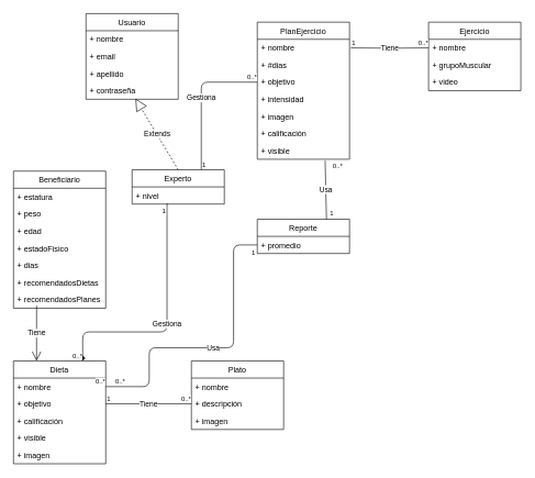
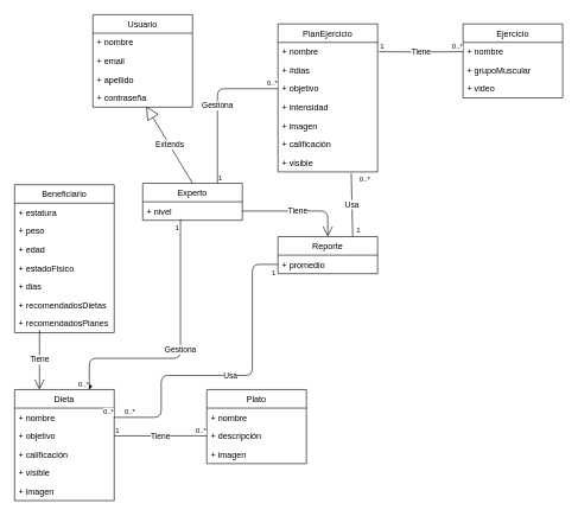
  <mxCell id="0" />
  <mxCell id="1" parent="0" />
  <mxCell id="2" value="Usuario" style="swimlane;fontStyle=0;childLayout=stackLayout;horizontal=1;startSize=26;fillColor=none;horizontalStack=0;resizeParent=1;resizeParentMax=0;resizeLast=0;collapsible=1;marginBottom=0;" parent="1" vertex="1"><mxGeometry x="130" y="20" width="140" height="130" as="geometry" /></mxCell>
  <mxCell id="3" value="+ nombre" style="text;strokeColor=none;fillColor=none;align=left;verticalAlign=top;spacingLeft=4;spacingRight=4;overflow=hidden;rotatable=0;points=[[0,0.5],[1,0.5]];portConstraint=eastwest;" parent="2" vertex="1"><mxGeometry y="26" width="140" height="26" as="geometry" /></mxCell>
  <mxCell id="4" value="+ email" style="text;strokeColor=none;fillColor=none;align=left;verticalAlign=top;spacingLeft=4;spacingRight=4;overflow=hidden;rotatable=0;points=[[0,0.5],[1,0.5]];portConstraint=eastwest;" parent="2" vertex="1"><mxGeometry y="52" width="140" height="26" as="geometry" /></mxCell>
  <mxCell id="5" value="+ apellido" style="text;strokeColor=none;fillColor=none;align=left;verticalAlign=top;spacingLeft=4;spacingRight=4;overflow=hidden;rotatable=0;points=[[0,0.5],[1,0.5]];portConstraint=eastwest;" parent="2" vertex="1"><mxGeometry y="78" width="140" height="26" as="geometry" /></mxCell>
  <mxCell id="6" value="+ contraseña" style="text;strokeColor=none;fillColor=none;align=left;verticalAlign=top;spacingLeft=4;spacingRight=4;overflow=hidden;rotatable=0;points=[[0,0.5],[1,0.5]];portConstraint=eastwest;" parent="2" vertex="1"><mxGeometry y="104" width="140" height="26" as="geometry" /></mxCell>
  <mxCell id="7" value="Beneficiario" style="swimlane;fontStyle=0;childLayout=stackLayout;horizontal=1;startSize=26;fillColor=none;horizontalStack=0;resizeParent=1;resizeParentMax=0;resizeLast=0;collapsible=1;marginBottom=0;" parent="1" vertex="1"><mxGeometry x="20" y="259" width="140" height="208" as="geometry" /></mxCell>
  <mxCell id="8" value="+ estatura" style="text;strokeColor=none;fillColor=none;align=left;verticalAlign=top;spacingLeft=4;spacingRight=4;overflow=hidden;rotatable=0;points=[[0,0.5],[1,0.5]];portConstraint=eastwest;" parent="7" vertex="1"><mxGeometry y="26" width="140" height="26" as="geometry" /></mxCell>
  <mxCell id="9" value="+ peso" style="text;strokeColor=none;fillColor=none;align=left;verticalAlign=top;spacingLeft=4;spacingRight=4;overflow=hidden;rotatable=0;points=[[0,0.5],[1,0.5]];portConstraint=eastwest;" parent="7" vertex="1"><mxGeometry y="52" width="140" height="26" as="geometry" /></mxCell>
  <mxCell id="10" value="+ edad" style="text;strokeColor=none;fillColor=none;align=left;verticalAlign=top;spacingLeft=4;spacingRight=4;overflow=hidden;rotatable=0;points=[[0,0.5],[1,0.5]];portConstraint=eastwest;" parent="7" vertex="1"><mxGeometry y="78" width="140" height="26" as="geometry" /></mxCell>
  <mxCell id="11" value="+ estadoFisico" style="text;strokeColor=none;fillColor=none;align=left;verticalAlign=top;spacingLeft=4;spacingRight=4;overflow=hidden;rotatable=0;points=[[0,0.5],[1,0.5]];portConstraint=eastwest;" parent="7" vertex="1"><mxGeometry y="104" width="140" height="26" as="geometry" /></mxCell>
  <mxCell id="12" value="+ dias" style="text;strokeColor=none;fillColor=none;align=left;verticalAlign=top;spacingLeft=4;spacingRight=4;overflow=hidden;rotatable=0;points=[[0,0.5],[1,0.5]];portConstraint=eastwest;" parent="7" vertex="1"><mxGeometry y="130" width="140" height="26" as="geometry" /></mxCell>
  <mxCell id="13" value="+ recomendadosDietas&#10;" style="text;strokeColor=none;fillColor=none;align=left;verticalAlign=top;spacingLeft=4;spacingRight=4;overflow=hidden;rotatable=0;points=[[0,0.5],[1,0.5]];portConstraint=eastwest;" parent="7" vertex="1"><mxGeometry y="156" width="140" height="26" as="geometry" /></mxCell>
  <mxCell id="14" value="+ recomendadosPlanes&#10;" style="text;strokeColor=none;fillColor=none;align=left;verticalAlign=top;spacingLeft=4;spacingRight=4;overflow=hidden;rotatable=0;points=[[0,0.5],[1,0.5]];portConstraint=eastwest;" parent="7" vertex="1"><mxGeometry y="182" width="140" height="26" as="geometry" /></mxCell>
  <mxCell id="15" value="Dieta" style="swimlane;fontStyle=0;childLayout=stackLayout;horizontal=1;startSize=26;fillColor=none;horizontalStack=0;resizeParent=1;resizeParentMax=0;resizeLast=0;collapsible=1;marginBottom=0;" parent="1" vertex="1"><mxGeometry x="20" y="547" width="140" height="156" as="geometry" /></mxCell>
  <mxCell id="16" value="+ nombre" style="text;strokeColor=none;fillColor=none;align=left;verticalAlign=top;spacingLeft=4;spacingRight=4;overflow=hidden;rotatable=0;points=[[0,0.5],[1,0.5]];portConstraint=eastwest;" parent="15" vertex="1"><mxGeometry y="26" width="140" height="26" as="geometry" /></mxCell>
  <mxCell id="17" value="+ objetivo" style="text;strokeColor=none;fillColor=none;align=left;verticalAlign=top;spacingLeft=4;spacingRight=4;overflow=hidden;rotatable=0;points=[[0,0.5],[1,0.5]];portConstraint=eastwest;" parent="15" vertex="1"><mxGeometry y="52" width="140" height="26" as="geometry" /></mxCell>
  <mxCell id="18" value="+ calificación" style="text;strokeColor=none;fillColor=none;align=left;verticalAlign=top;spacingLeft=4;spacingRight=4;overflow=hidden;rotatable=0;points=[[0,0.5],[1,0.5]];portConstraint=eastwest;" parent="15" vertex="1"><mxGeometry y="78" width="140" height="26" as="geometry" /></mxCell>
  <mxCell id="19" value="+ visible" style="text;strokeColor=none;fillColor=none;align=left;verticalAlign=top;spacingLeft=4;spacingRight=4;overflow=hidden;rotatable=0;points=[[0,0.5],[1,0.5]];portConstraint=eastwest;" parent="15" vertex="1"><mxGeometry y="104" width="140" height="26" as="geometry" /></mxCell>
  <mxCell id="20" value="+ imagen" style="text;strokeColor=none;fillColor=none;align=left;verticalAlign=top;spacingLeft=4;spacingRight=4;overflow=hidden;rotatable=0;points=[[0,0.5],[1,0.5]];portConstraint=eastwest;" parent="15" vertex="1"><mxGeometry y="130" width="140" height="26" as="geometry" /></mxCell>
  <mxCell id="21" value="Plato" style="swimlane;fontStyle=0;childLayout=stackLayout;horizontal=1;startSize=26;fillColor=none;horizontalStack=0;resizeParent=1;resizeParentMax=0;resizeLast=0;collapsible=1;marginBottom=0;" parent="1" vertex="1"><mxGeometry x="290" y="547" width="140" height="104" as="geometry" /></mxCell>
  <mxCell id="22" value="+ nombre" style="text;strokeColor=none;fillColor=none;align=left;verticalAlign=top;spacingLeft=4;spacingRight=4;overflow=hidden;rotatable=0;points=[[0,0.5],[1,0.5]];portConstraint=eastwest;" parent="21" vertex="1"><mxGeometry y="26" width="140" height="26" as="geometry" /></mxCell>
  <mxCell id="23" value="+ descripción" style="text;strokeColor=none;fillColor=none;align=left;verticalAlign=top;spacingLeft=4;spacingRight=4;overflow=hidden;rotatable=0;points=[[0,0.5],[1,0.5]];portConstraint=eastwest;" parent="21" vertex="1"><mxGeometry y="52" width="140" height="26" as="geometry" /></mxCell>
  <mxCell id="24" value="+ imagen" style="text;strokeColor=none;fillColor=none;align=left;verticalAlign=top;spacingLeft=4;spacingRight=4;overflow=hidden;rotatable=0;points=[[0,0.5],[1,0.5]];portConstraint=eastwest;" parent="21" vertex="1"><mxGeometry y="78" width="140" height="26" as="geometry" /></mxCell>
  <mxCell id="25" value="Experto" style="swimlane;fontStyle=0;childLayout=stackLayout;horizontal=1;startSize=26;fillColor=none;horizontalStack=0;resizeParent=1;resizeParentMax=0;resizeLast=0;collapsible=1;marginBottom=0;" parent="1" vertex="1"><mxGeometry x="200" y="257" width="140" height="52" as="geometry" /></mxCell>
  <mxCell id="26" value="+ nivel" style="text;strokeColor=none;fillColor=none;align=left;verticalAlign=top;spacingLeft=4;spacingRight=4;overflow=hidden;rotatable=0;points=[[0,0.5],[1,0.5]];portConstraint=eastwest;" parent="25" vertex="1"><mxGeometry y="26" width="140" height="26" as="geometry" /></mxCell>
  <mxCell id="27" value="Reporte" style="swimlane;fontStyle=0;childLayout=stackLayout;horizontal=1;startSize=26;fillColor=none;horizontalStack=0;resizeParent=1;resizeParentMax=0;resizeLast=0;collapsible=1;marginBottom=0;" parent="1" vertex="1"><mxGeometry x="390" y="332" width="140" height="52" as="geometry" /></mxCell>
  <mxCell id="28" value="+ promedio" style="text;strokeColor=none;fillColor=none;align=left;verticalAlign=top;spacingLeft=4;spacingRight=4;overflow=hidden;rotatable=0;points=[[0,0.5],[1,0.5]];portConstraint=eastwest;" parent="27" vertex="1"><mxGeometry y="26" width="140" height="26" as="geometry" /></mxCell>
  <mxCell id="29" value="PlanEjercicio" style="swimlane;fontStyle=0;childLayout=stackLayout;horizontal=1;startSize=26;fillColor=none;horizontalStack=0;resizeParent=1;resizeParentMax=0;resizeLast=0;collapsible=1;marginBottom=0;" parent="1" vertex="1"><mxGeometry x="390" y="33" width="140" height="208" as="geometry" /></mxCell>
  <mxCell id="30" value="+ nombre" style="text;strokeColor=none;fillColor=none;align=left;verticalAlign=top;spacingLeft=4;spacingRight=4;overflow=hidden;rotatable=0;points=[[0,0.5],[1,0.5]];portConstraint=eastwest;" parent="29" vertex="1"><mxGeometry y="26" width="140" height="26" as="geometry" /></mxCell>
  <mxCell id="31" value="+ #dias" style="text;strokeColor=none;fillColor=none;align=left;verticalAlign=top;spacingLeft=4;spacingRight=4;overflow=hidden;rotatable=0;points=[[0,0.5],[1,0.5]];portConstraint=eastwest;" parent="29" vertex="1"><mxGeometry y="52" width="140" height="26" as="geometry" /></mxCell>
  <mxCell id="32" value="+ objetivo" style="text;strokeColor=none;fillColor=none;align=left;verticalAlign=top;spacingLeft=4;spacingRight=4;overflow=hidden;rotatable=0;points=[[0,0.5],[1,0.5]];portConstraint=eastwest;" parent="29" vertex="1"><mxGeometry y="78" width="140" height="26" as="geometry" /></mxCell>
  <mxCell id="33" value="+ intensidad" style="text;strokeColor=none;fillColor=none;align=left;verticalAlign=top;spacingLeft=4;spacingRight=4;overflow=hidden;rotatable=0;points=[[0,0.5],[1,0.5]];portConstraint=eastwest;" parent="29" vertex="1"><mxGeometry y="104" width="140" height="26" as="geometry" /></mxCell>
  <mxCell id="34" value="+ imagen" style="text;strokeColor=none;fillColor=none;align=left;verticalAlign=top;spacingLeft=4;spacingRight=4;overflow=hidden;rotatable=0;points=[[0,0.5],[1,0.5]];portConstraint=eastwest;" parent="29" vertex="1"><mxGeometry y="130" width="140" height="26" as="geometry" /></mxCell>
  <mxCell id="35" value="+ calificación" style="text;strokeColor=none;fillColor=none;align=left;verticalAlign=top;spacingLeft=4;spacingRight=4;overflow=hidden;rotatable=0;points=[[0,0.5],[1,0.5]];portConstraint=eastwest;" parent="29" vertex="1"><mxGeometry y="156" width="140" height="26" as="geometry" /></mxCell>
  <mxCell id="36" value="+ visible" style="text;strokeColor=none;fillColor=none;align=left;verticalAlign=top;spacingLeft=4;spacingRight=4;overflow=hidden;rotatable=0;points=[[0,0.5],[1,0.5]];portConstraint=eastwest;" parent="29" vertex="1"><mxGeometry y="182" width="140" height="26" as="geometry" /></mxCell>
  <mxCell id="37" value="Ejercicio" style="swimlane;fontStyle=0;childLayout=stackLayout;horizontal=1;startSize=26;fillColor=none;horizontalStack=0;resizeParent=1;resizeParentMax=0;resizeLast=0;collapsible=1;marginBottom=0;" parent="1" vertex="1"><mxGeometry x="650" y="33" width="140" height="104" as="geometry" /></mxCell>
  <mxCell id="38" value="+ nombre" style="text;strokeColor=none;fillColor=none;align=left;verticalAlign=top;spacingLeft=4;spacingRight=4;overflow=hidden;rotatable=0;points=[[0,0.5],[1,0.5]];portConstraint=eastwest;" parent="37" vertex="1"><mxGeometry y="26" width="140" height="26" as="geometry" /></mxCell>
  <mxCell id="39" value="+ grupoMuscular" style="text;strokeColor=none;fillColor=none;align=left;verticalAlign=top;spacingLeft=4;spacingRight=4;overflow=hidden;rotatable=0;points=[[0,0.5],[1,0.5]];portConstraint=eastwest;" parent="37" vertex="1"><mxGeometry y="52" width="140" height="26" as="geometry" /></mxCell>
  <mxCell id="40" value="+ video" style="text;strokeColor=none;fillColor=none;align=left;verticalAlign=top;spacingLeft=4;spacingRight=4;overflow=hidden;rotatable=0;points=[[0,0.5],[1,0.5]];portConstraint=eastwest;" parent="37" vertex="1"><mxGeometry y="78" width="140" height="26" as="geometry" /></mxCell>
- <mxCell id="41" value="Extends" style="endArrow=block;endSize=16;endFill=0;html=1;entryX=0.536;entryY=0.962;entryDx=0;entryDy=0;entryPerimeter=0;exitX=0.5;exitY=0;exitDx=0;exitDy=0;dashed=1;" parent="1" source="25" target="6" edge="1"><mxGeometry width="160" relative="1" as="geometry"><mxPoint x="89" y="268" as="sourcePoint" /><mxPoint x="202" y="187" as="targetPoint" /></mxGeometry></mxCell>
+ <mxCell id="41" value="Extends" style="endArrow=block;endSize=16;endFill=0;html=1;entryX=0.536;entryY=0.962;entryDx=0;entryDy=0;entryPerimeter=0;exitX=0.5;exitY=0;exitDx=0;exitDy=0;" parent="1" source="25" target="6" edge="1"><mxGeometry width="160" relative="1" as="geometry"><mxPoint x="89" y="268" as="sourcePoint" /><mxPoint x="202" y="187" as="targetPoint" /></mxGeometry></mxCell>
  <mxCell id="42" value="Tiene" style="endArrow=open;endFill=1;endSize=12;html=1;entryX=0.25;entryY=0;entryDx=0;entryDy=0;" parent="1" target="15" edge="1"><mxGeometry width="160" relative="1" as="geometry"><mxPoint x="55" y="463" as="sourcePoint" /><mxPoint x="180" y="673" as="targetPoint" /></mxGeometry></mxCell>
+ <mxCell id="43" value="Tiene" style="endArrow=open;endFill=1;endSize=12;html=1;exitX=1;exitY=0.5;exitDx=0;exitDy=0;entryX=0.5;entryY=0;entryDx=0;entryDy=0;" parent="1" source="26" target="27" edge="1"><mxGeometry width="160" relative="1" as="geometry"><mxPoint x="30" y="683" as="sourcePoint" /><mxPoint x="190" y="683" as="targetPoint" /><Array as="points"><mxPoint x="460" y="296" /></Array></mxGeometry></mxCell>
  <mxCell id="44" value="Gestiona" style="endArrow=diamond;html=1;edgeStyle=orthogonalEdgeStyle;entryX=0.75;entryY=0;entryDx=0;entryDy=0;exitX=0.386;exitY=0.962;exitDx=0;exitDy=0;exitPerimeter=0;" parent="1" source="26" target="15" edge="1"><mxGeometry relative="1" as="geometry"><mxPoint x="270" y="343" as="sourcePoint" /><mxPoint x="180" y="673" as="targetPoint" /><Array as="points"><mxPoint x="253" y="308" /><mxPoint x="253" y="503" /><mxPoint x="125" y="503" /></Array></mxGeometry></mxCell>
  <mxCell id="45" value="1" style="resizable=0;html=1;align=left;verticalAlign=bottom;labelBackgroundColor=#ffffff;fontSize=10;" parent="44" connectable="0" vertex="1"><mxGeometry x="-1" relative="1" as="geometry"><mxPoint x="-10" y="20" as="offset" /></mxGeometry></mxCell>
  <mxCell id="46" value="0..*" style="resizable=0;html=1;align=right;verticalAlign=bottom;labelBackgroundColor=#ffffff;fontSize=10;" parent="44" connectable="0" vertex="1"><mxGeometry x="1" relative="1" as="geometry" /></mxCell>
  <mxCell id="47" value="Tiene" style="endArrow=none;html=1;edgeStyle=orthogonalEdgeStyle;exitX=1;exitY=0.5;exitDx=0;exitDy=0;" parent="1" source="17" edge="1"><mxGeometry relative="1" as="geometry"><mxPoint x="180" y="663" as="sourcePoint" /><mxPoint x="290" y="612" as="targetPoint" /></mxGeometry></mxCell>
  <mxCell id="48" value="1" style="resizable=0;html=1;align=left;verticalAlign=bottom;labelBackgroundColor=#ffffff;fontSize=10;" parent="47" connectable="0" vertex="1"><mxGeometry x="-1" relative="1" as="geometry" /></mxCell>
  <mxCell id="49" value="0..*" style="resizable=0;html=1;align=right;verticalAlign=bottom;labelBackgroundColor=#ffffff;fontSize=10;" parent="47" connectable="0" vertex="1"><mxGeometry x="1" relative="1" as="geometry" /></mxCell>
  <mxCell id="50" value="Tiene" style="endArrow=none;html=1;edgeStyle=orthogonalEdgeStyle;entryX=0;entryY=0.5;entryDx=0;entryDy=0;" parent="1" target="38" edge="1"><mxGeometry relative="1" as="geometry"><mxPoint x="532" y="72" as="sourcePoint" /><mxPoint x="610" y="65" as="targetPoint" /></mxGeometry></mxCell>
  <mxCell id="51" value="1" style="resizable=0;html=1;align=left;verticalAlign=bottom;labelBackgroundColor=#ffffff;fontSize=10;" parent="50" connectable="0" vertex="1"><mxGeometry x="-1" relative="1" as="geometry" /></mxCell>
  <mxCell id="52" value="0..*" style="resizable=0;html=1;align=right;verticalAlign=bottom;labelBackgroundColor=#ffffff;fontSize=10;" parent="50" connectable="0" vertex="1"><mxGeometry x="1" relative="1" as="geometry" /></mxCell>
  <mxCell id="53" value="Gestiona" style="endArrow=none;html=1;edgeStyle=orthogonalEdgeStyle;exitX=0.75;exitY=0;exitDx=0;exitDy=0;entryX=0;entryY=0.5;entryDx=0;entryDy=0;" parent="1" source="25" target="32" edge="1"><mxGeometry relative="1" as="geometry"><mxPoint x="500" y="311" as="sourcePoint" /><mxPoint x="660" y="311" as="targetPoint" /></mxGeometry></mxCell>
  <mxCell id="54" value="1" style="resizable=0;html=1;align=left;verticalAlign=bottom;labelBackgroundColor=#ffffff;fontSize=10;" parent="53" connectable="0" vertex="1"><mxGeometry x="-1" relative="1" as="geometry" /></mxCell>
  <mxCell id="55" value="0..*" style="resizable=0;html=1;align=right;verticalAlign=bottom;labelBackgroundColor=#ffffff;fontSize=10;" parent="53" connectable="0" vertex="1"><mxGeometry x="1" relative="1" as="geometry" /></mxCell>
  <mxCell id="56" value="Usa" style="endArrow=none;html=1;edgeStyle=orthogonalEdgeStyle;entryX=1;entryY=0.5;entryDx=0;entryDy=0;exitX=0;exitY=0.5;exitDx=0;exitDy=0;" parent="1" source="28" target="16" edge="1"><mxGeometry relative="1" as="geometry"><mxPoint x="354.5" y="332" as="sourcePoint" /><mxPoint x="225.5" y="571" as="targetPoint" /><Array as="points"><mxPoint x="354" y="371" /><mxPoint x="354" y="527" /><mxPoint x="226" y="527" /><mxPoint x="226" y="586" /></Array></mxGeometry></mxCell>
  <mxCell id="57" value="1" style="resizable=0;html=1;align=left;verticalAlign=bottom;labelBackgroundColor=#ffffff;fontSize=10;" parent="56" connectable="0" vertex="1"><mxGeometry x="-1" relative="1" as="geometry"><mxPoint x="-10" y="20" as="offset" /></mxGeometry></mxCell>
  <mxCell id="58" value="0..*" style="resizable=0;html=1;align=right;verticalAlign=bottom;labelBackgroundColor=#ffffff;fontSize=10;" parent="56" connectable="0" vertex="1"><mxGeometry x="1" relative="1" as="geometry" /></mxCell>
  <mxCell id="59" value="0..*" style="resizable=0;html=1;align=right;verticalAlign=bottom;labelBackgroundColor=#ffffff;fontSize=10;" parent="1" connectable="0" vertex="1"><mxGeometry x="190" y="586" as="geometry" /></mxCell>
  <mxCell id="60" value="Usa" style="endArrow=none;html=1;exitX=0.75;exitY=0;exitDx=0;exitDy=0;" parent="1" source="27" edge="1"><mxGeometry width="50" height="50" relative="1" as="geometry"><mxPoint x="630" y="517" as="sourcePoint" /><mxPoint x="493" y="243" as="targetPoint" /></mxGeometry></mxCell>
  <mxCell id="61" value="0..*" style="resizable=0;html=1;align=right;verticalAlign=bottom;labelBackgroundColor=#ffffff;fontSize=10;" parent="1" connectable="0" vertex="1"><mxGeometry x="519.882" y="259.235" as="geometry" /></mxCell>
  <mxCell id="62" value="1" style="resizable=0;html=1;align=right;verticalAlign=bottom;labelBackgroundColor=#ffffff;fontSize=10;" parent="1" connectable="0" vertex="1"><mxGeometry x="519.882" y="324.235" as="geometry"><mxPoint x="-14" y="7" as="offset" /></mxGeometry></mxCell>
